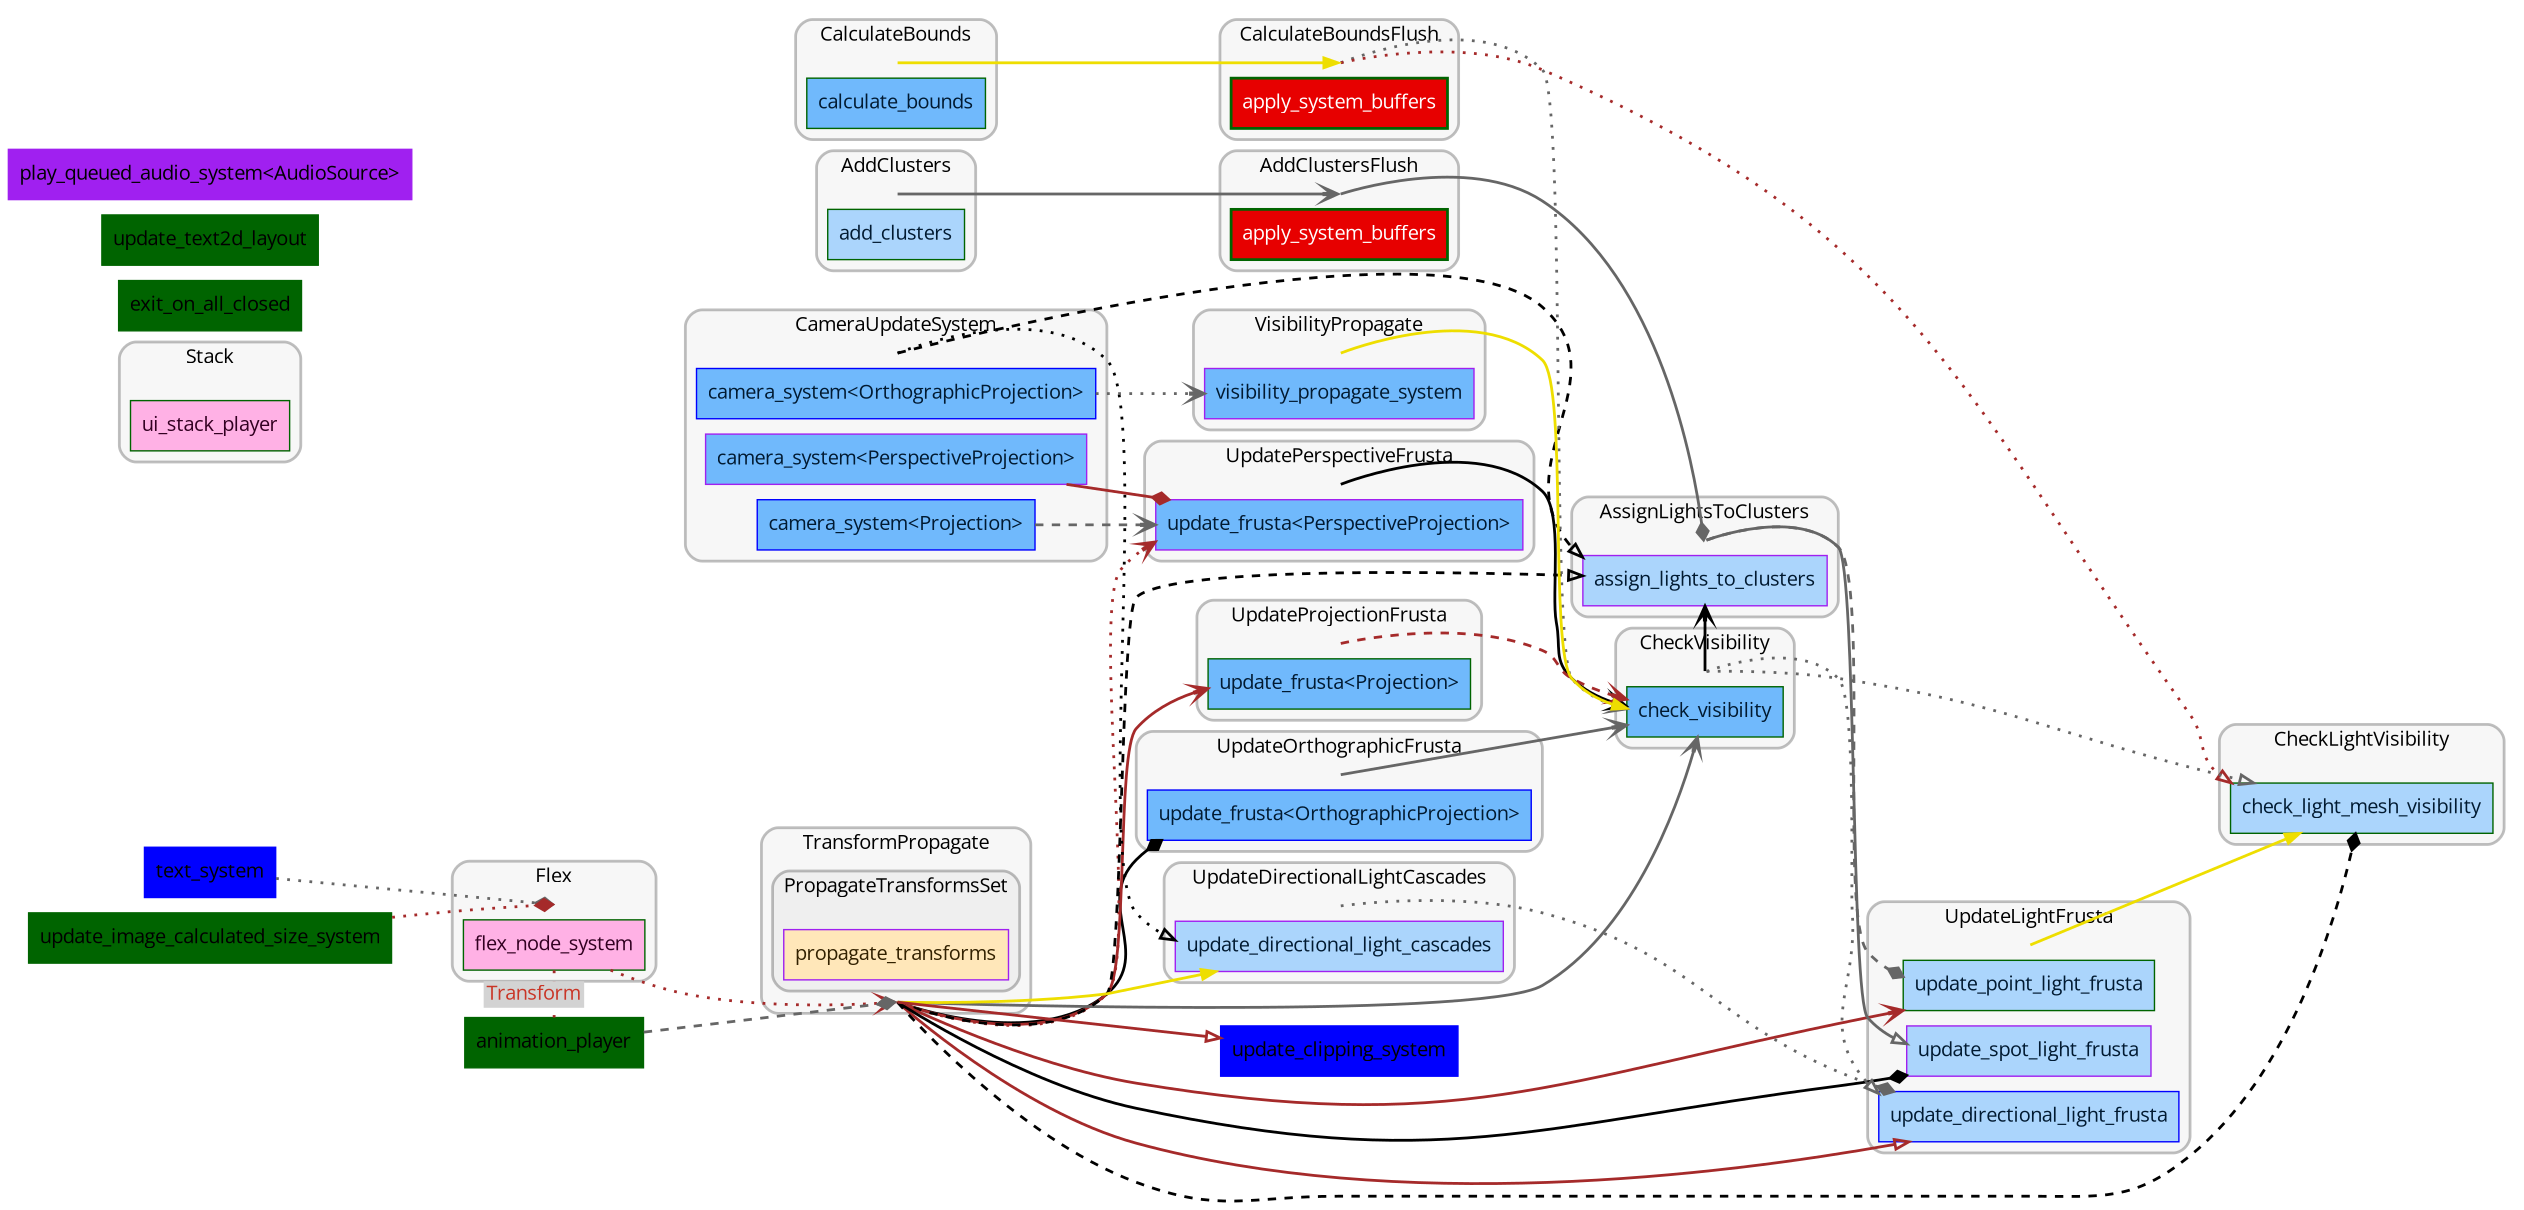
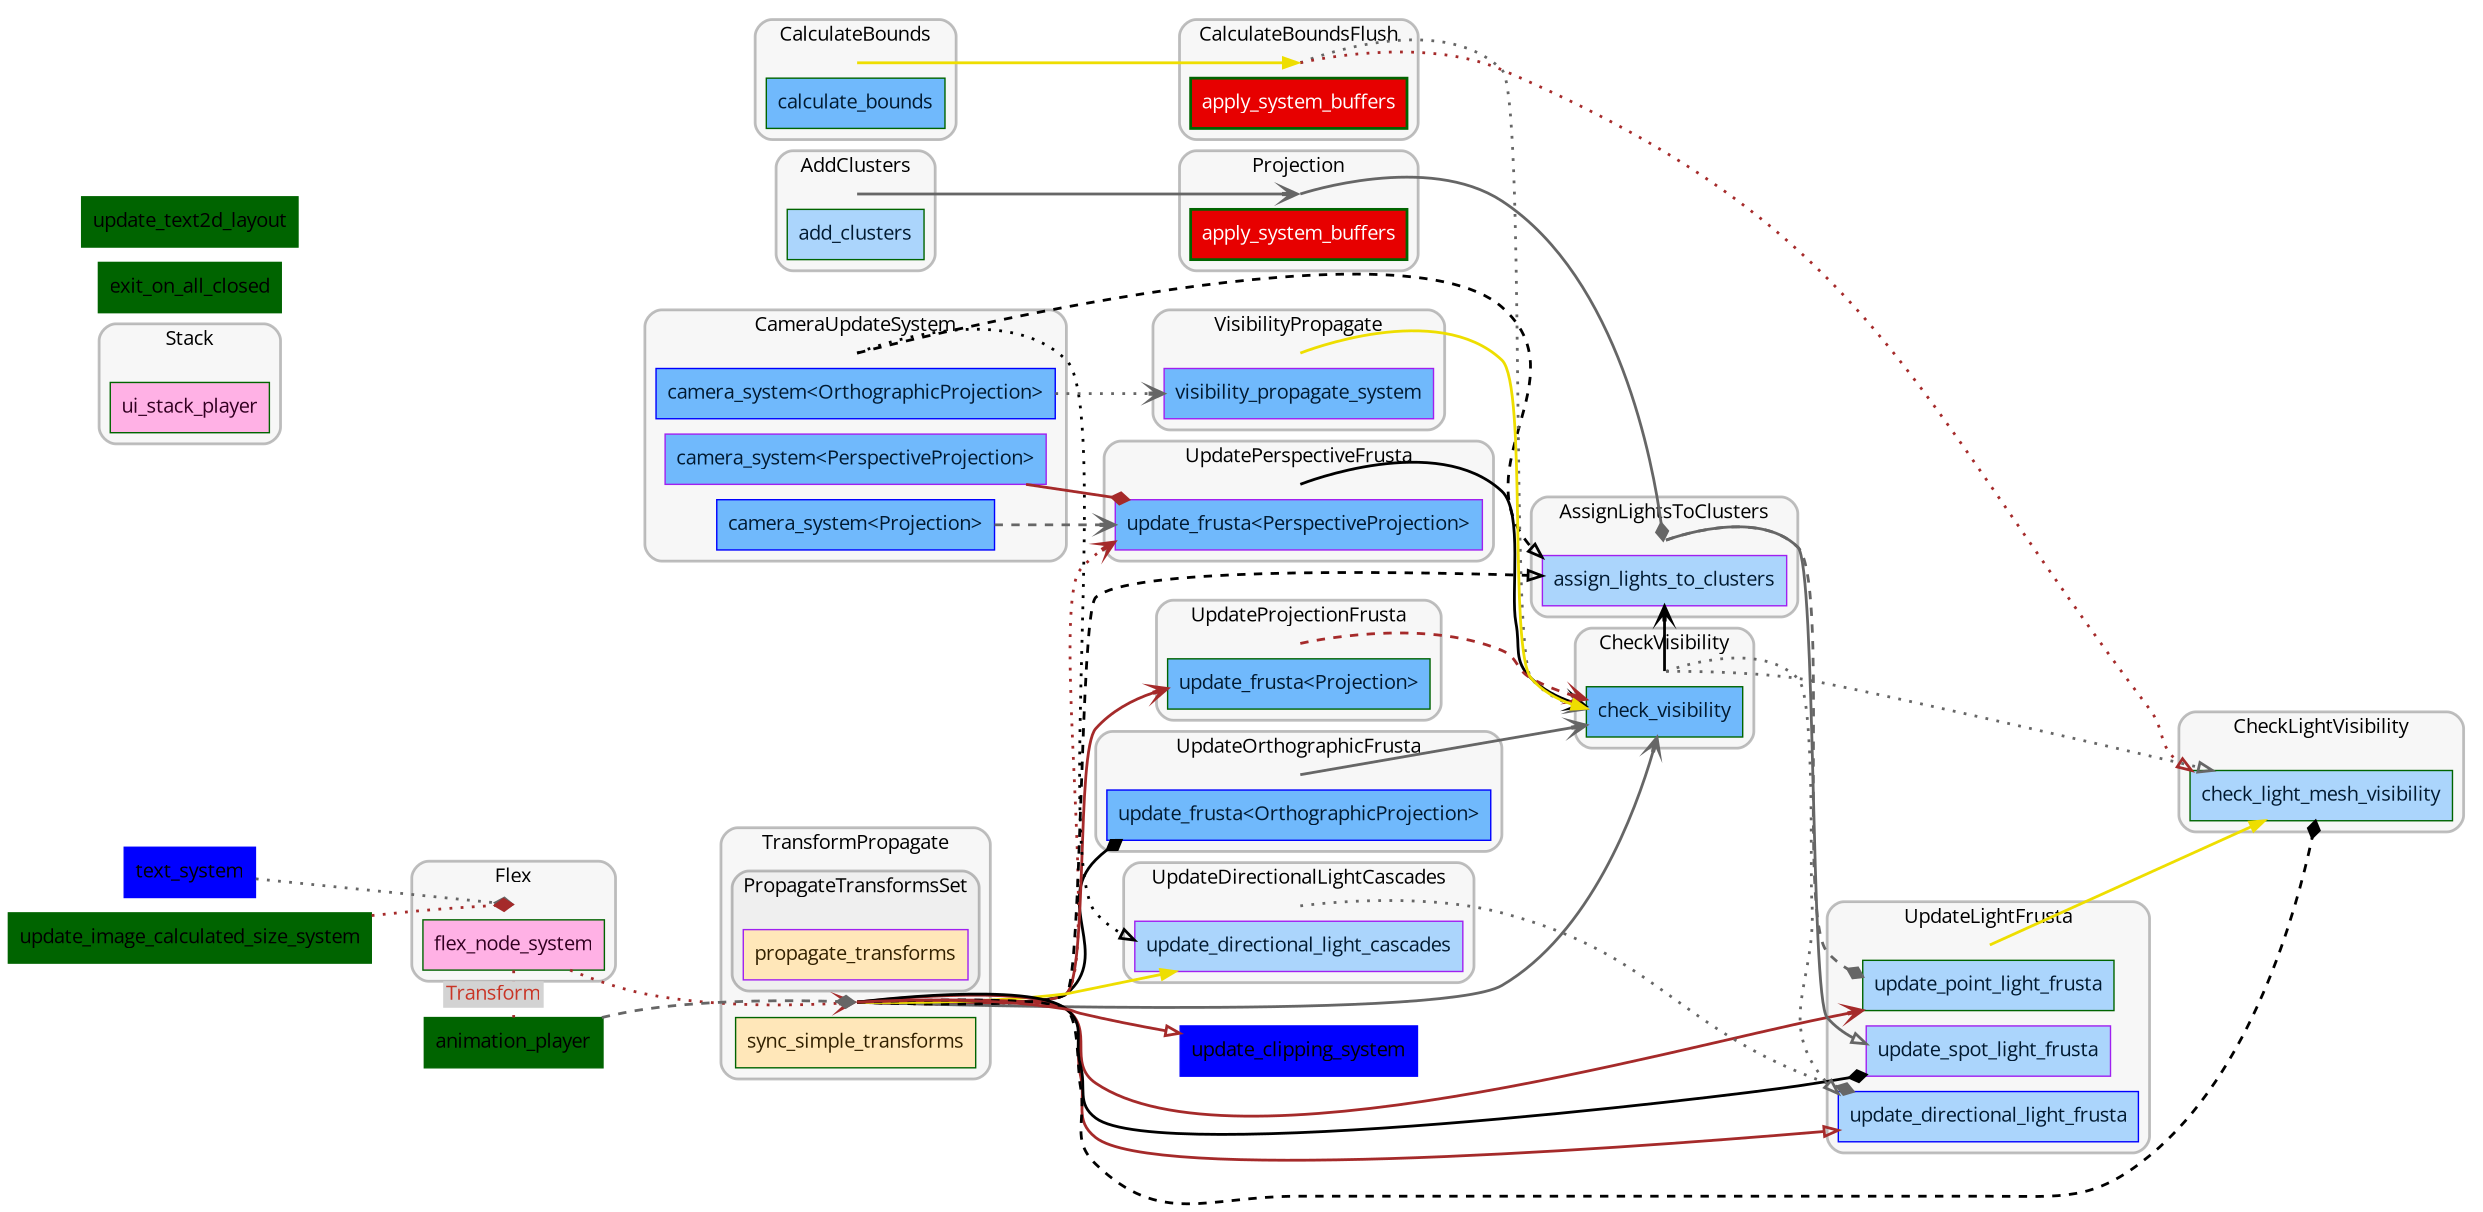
  digraph {
    bgcolor=white
    compound=true
    fontname="Open Sans"
    nodesep=0.15
    rankdir=LR
    splines=spline
    node [fontname="Open Sans" shape=box style=filled]
    edge [arrowhead=vee color=gray40 fontname="Open Sans" penwidth=2 style=solid]
    "set_marker_node_Set(0)" [height=0 shape=point style=invis]
    n2 [color=purple fillcolor="#ffe7b9" fontcolor="#322100" label=propagate_transforms penwidth=1]
    "set_marker_node_Set(1)" [height=0 shape=point style=invis]
+   n4 [color=darkgreen fillcolor="#ffe7b9" fontcolor="#322100" label=sync_simple_transforms penwidth=1]
    "set_marker_node_Set(6)" [height=0 shape=point style=invis]
    n6 [color=blue fillcolor="#70b9fc" fontcolor="#011a31" label="camera_system<Projection>" penwidth=1]
    n7 [color=blue fillcolor="#70b9fc" fontcolor="#011a31" label="camera_system<OrthographicProjection>" penwidth=1]
    n8 [color=purple fillcolor="#70b9fc" fontcolor="#011a31" label="camera_system<PerspectiveProjection>" penwidth=1]
    "set_marker_node_Set(10)" [height=0 shape=point style=invis]
    n10 [color=darkgreen fillcolor="#e70000" fontcolor="#ffffff" label=apply_system_buffers penwidth=2]
    "set_marker_node_Set(11)" [height=0 shape=point style=invis]
    n12 [color=darkgreen fillcolor="#70b9fc" fontcolor="#011a31" label=calculate_bounds penwidth=1]
    "set_marker_node_Set(14)" [height=0 shape=point style=invis]
    n14 [color=blue fillcolor="#70b9fc" fontcolor="#011a31" label="update_frusta<OrthographicProjection>" penwidth=1]
    "set_marker_node_Set(17)" [height=0 shape=point style=invis]
    n16 [color=purple fillcolor="#70b9fc" fontcolor="#011a31" label="update_frusta<PerspectiveProjection>" penwidth=1]
    "set_marker_node_Set(18)" [height=0 shape=point style=invis]
    n18 [color=darkgreen fillcolor="#70b9fc" fontcolor="#011a31" label="update_frusta<Projection>" penwidth=1]
    "set_marker_node_Set(20)" [height=0 shape=point style=invis]
    n20 [color=purple fillcolor="#70b9fc" fontcolor="#011a31" label=visibility_propagate_system penwidth=1]
    "set_marker_node_Set(22)" [height=0 shape=point style=invis]
    n22 [color=darkgreen fillcolor="#70b9fc" fontcolor="#011a31" label=check_visibility penwidth=1]
    "set_marker_node_Set(25)" [height=0 shape=point style=invis]
    n24 [color=darkgreen fillcolor="#ffb1e5" fontcolor="#320021" label=flex_node_system penwidth=1]
    "set_marker_node_Set(29)" [height=0 shape=point style=invis]
    n26 [color=darkgreen fillcolor="#ffb1e5" fontcolor="#320021" label=ui_stack_player penwidth=1]
    "set_marker_node_Set(31)" [height=0 shape=point style=invis]
    n28 [color=darkgreen fillcolor="#abd5fc" fontcolor="#011a31" label=add_clusters penwidth=1]
    "set_marker_node_Set(32)" [height=0 shape=point style=invis]
    n30 [color=darkgreen fillcolor="#e70000" fontcolor="#ffffff" label=apply_system_buffers penwidth=2]
    "set_marker_node_Set(33)" [height=0 shape=point style=invis]
    n32 [color=purple fillcolor="#abd5fc" fontcolor="#011a31" label=assign_lights_to_clusters penwidth=1]
    "set_marker_node_Set(37)" [height=0 shape=point style=invis]
    n34 [color=purple fillcolor="#abd5fc" fontcolor="#011a31" label=update_directional_light_cascades penwidth=1]
    "set_marker_node_Set(39)" [height=0 shape=point style=invis]
    n36 [color=blue fillcolor="#abd5fc" fontcolor="#011a31" label=update_directional_light_frusta penwidth=1]
    n37 [color=darkgreen fillcolor="#abd5fc" fontcolor="#011a31" label=update_point_light_frusta penwidth=1]
    n38 [color=purple fillcolor="#abd5fc" fontcolor="#011a31" label=update_spot_light_frusta penwidth=1]
    "set_marker_node_Set(43)" [height=0 shape=point style=invis]
    n40 [color=darkgreen fillcolor="#abd5fc" fontcolor="#011a31" label=check_light_mesh_visibility penwidth=1]
    n41 [color=blue label=update_clipping_system]
    n42 [color=darkgreen label=animation_player]
    n43 [color=darkgreen label=exit_on_all_closed]
    n44 [color=darkgreen label=update_text2d_layout]
    n45 [color=blue label=text_system]
    n46 [color=darkgreen label=update_image_calculated_size_system]
-   n47 [color=purple label="play_queued_audio_system<AudioSource>"]
    subgraph cluster_1 {
      color="#00000040"
      fillcolor="#00000008"
      label=TransformPropagate
      penwidth=2
      style="rounded,filled"
      "set_marker_node_Set(1)"
+     n4
      subgraph cluster_2 {
        color="#00000040"
        fillcolor="#00000008"
        label=PropagateTransformsSet
        penwidth=2
        style="rounded,filled"
        "set_marker_node_Set(0)"
        n2
      }
    }
    subgraph cluster_3 {
      color="#00000040"
      fillcolor="#00000008"
      label=CameraUpdateSystem
      penwidth=2
      style="rounded,filled"
      "set_marker_node_Set(6)"
      n6
      n7
      n8
    }
    subgraph cluster_4 {
      color="#00000040"
      fillcolor="#00000008"
      label=CalculateBoundsFlush
      penwidth=2
      style="rounded,filled"
      "set_marker_node_Set(10)"
      n10
    }
    subgraph cluster_5 {
      color="#00000040"
      fillcolor="#00000008"
      label=CalculateBounds
      penwidth=2
      style="rounded,filled"
      "set_marker_node_Set(11)"
      n12
    }
    subgraph cluster_6 {
      color="#00000040"
      fillcolor="#00000008"
      label=UpdateOrthographicFrusta
      penwidth=2
      style="rounded,filled"
      "set_marker_node_Set(14)"
      n14
    }
    subgraph cluster_7 {
      color="#00000040"
      fillcolor="#00000008"
      label=UpdatePerspectiveFrusta
      penwidth=2
      style="rounded,filled"
      "set_marker_node_Set(17)"
      n16
    }
    subgraph cluster_8 {
      color="#00000040"
      fillcolor="#00000008"
      label=UpdateProjectionFrusta
      penwidth=2
      style="rounded,filled"
      "set_marker_node_Set(18)"
      n18
    }
    subgraph cluster_9 {
      color="#00000040"
      fillcolor="#00000008"
      label=VisibilityPropagate
      penwidth=2
      style="rounded,filled"
      "set_marker_node_Set(20)"
      n20
    }
    subgraph cluster_10 {
      color="#00000040"
      fillcolor="#00000008"
      label=CheckVisibility
      penwidth=2
      style="rounded,filled"
      "set_marker_node_Set(22)"
      n22
    }
    subgraph cluster_11 {
      color="#00000040"
      fillcolor="#00000008"
      label=Flex
      penwidth=2
      style="rounded,filled"
      "set_marker_node_Set(25)"
      n24
    }
    subgraph cluster_12 {
      color="#00000040"
      fillcolor="#00000008"
      label=Stack
      penwidth=2
      style="rounded,filled"
      "set_marker_node_Set(29)"
      n26
    }
    subgraph cluster_13 {
      color="#00000040"
      fillcolor="#00000008"
      label=AddClusters
      penwidth=2
      style="rounded,filled"
      "set_marker_node_Set(31)"
      n28
    }
    subgraph cluster_14 {
      color="#00000040"
      fillcolor="#00000008"
-     label=AddClustersFlush
+     label=Projection
      penwidth=2
      style="rounded,filled"
      "set_marker_node_Set(32)"
      n30
    }
    subgraph cluster_15 {
      color="#00000040"
      fillcolor="#00000008"
      label=AssignLightsToClusters
      penwidth=2
      style="rounded,filled"
      "set_marker_node_Set(33)"
      n32
    }
    subgraph cluster_16 {
      color="#00000040"
      fillcolor="#00000008"
      label=UpdateDirectionalLightCascades
      penwidth=2
      style="rounded,filled"
      "set_marker_node_Set(37)"
      n34
    }
    subgraph cluster_17 {
      color="#00000040"
      fillcolor="#00000008"
      label=UpdateLightFrusta
      penwidth=2
      style="rounded,filled"
      "set_marker_node_Set(39)"
      n36
      n37
      n38
    }
    subgraph cluster_18 {
      color="#00000040"
      fillcolor="#00000008"
      label=CheckLightVisibility
      penwidth=2
      style="rounded,filled"
      "set_marker_node_Set(43)"
      n40
    }
    "set_marker_node_Set(1)" -> n14 [arrowhead=diamond color=black]
    "set_marker_node_Set(1)" -> n16 [color=brown style=dotted]
    "set_marker_node_Set(1)" -> n18 [color=brown]
    "set_marker_node_Set(1)" -> n22
    "set_marker_node_Set(1)" -> n32 [arrowhead=onormal color=black style=dashed]
    "set_marker_node_Set(1)" -> n34 [color="#eede00" arrowhead="" style=""]
    "set_marker_node_Set(1)" -> n36 [arrowhead=onormal color=brown]
    "set_marker_node_Set(1)" -> n37 [color=brown]
    "set_marker_node_Set(1)" -> n38 [arrowhead=diamond color=black]
    "set_marker_node_Set(1)" -> n40 [arrowhead=diamond color=black style=dashed]
    "set_marker_node_Set(1)" -> n41 [arrowhead=onormal color=brown]
    "set_marker_node_Set(6)" -> n32 [arrowhead=onormal color=black style=dashed]
    "set_marker_node_Set(6)" -> n34 [arrowhead=onormal color=black style=dotted]
    n6 -> n16 [style=dashed]
    n7 -> n20 [style=dotted]
    n8 -> n16 [arrowhead=diamond color=brown]
    "set_marker_node_Set(10)" -> n22 [style=dotted]
    "set_marker_node_Set(10)" -> n40 [arrowhead=onormal color=brown style=dotted]
    "set_marker_node_Set(11)" -> "set_marker_node_Set(10)" [color="#eede00" arrowhead="" style=""]
    "set_marker_node_Set(14)" -> n22
    "set_marker_node_Set(17)" -> n22 [color=black]
    "set_marker_node_Set(18)" -> n22 [color=brown style=dashed]
    "set_marker_node_Set(20)" -> n22 [color="#eede00" arrowhead="" style=""]
    "set_marker_node_Set(22)" -> n32 [color=black]
    "set_marker_node_Set(22)" -> n36 [arrowhead=onormal style=dotted]
    "set_marker_node_Set(22)" -> n40 [arrowhead=onormal style=dotted]
    n24 -> "set_marker_node_Set(1)" [color=brown style=dotted]
    n24 -> n42 [color=brown constraint=false dir=none fontcolor="#c93526" label=<<table border="0" cellborder="0"><tr><td bgcolor="#d3d3d3">Transform</td></tr></table>> style=dotted arrowhead=""]
    "set_marker_node_Set(31)" -> "set_marker_node_Set(32)"
    "set_marker_node_Set(32)" -> "set_marker_node_Set(33)" [arrowhead=diamond]
    "set_marker_node_Set(33)" -> n37 [arrowhead=diamond style=dashed]
    "set_marker_node_Set(33)" -> n38 [arrowhead=onormal]
    "set_marker_node_Set(37)" -> n36 [arrowhead=diamond style=dotted]
    "set_marker_node_Set(39)" -> n40 [color="#eede00" arrowhead="" style=""]
    n42 -> "set_marker_node_Set(1)" [arrowhead=diamond style=dashed]
    n45 -> "set_marker_node_Set(25)" [arrowhead=diamond style=dotted]
    n46 -> "set_marker_node_Set(25)" [arrowhead=diamond color=brown style=dotted]
  }
